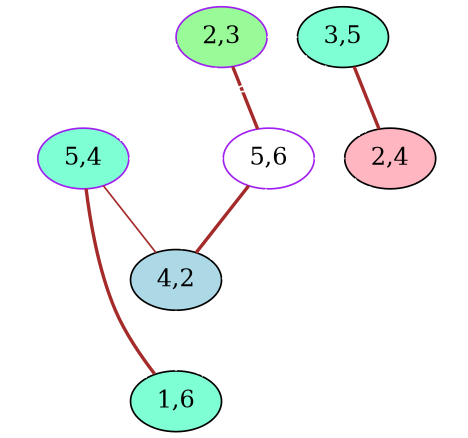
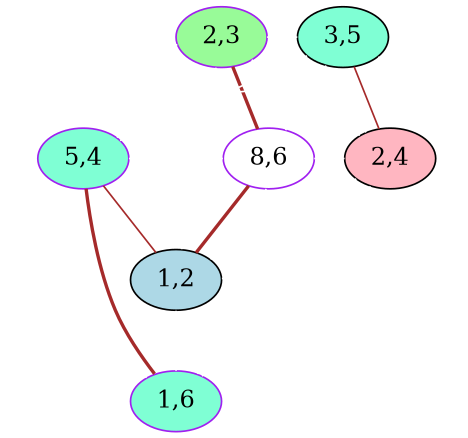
  graph {
    node [color=black fillcolor=aquamarine style=filled]
    edge [color=white]
    n1 [color=purple fillcolor=palegreen label="2,3"]
    n2 [label="3,5"]
    n3 [color=purple label="5,4"]
-   n4 [color=purple fillcolor=white label="5,6"]
+   n4 [color=purple fillcolor=white label="8,6"]
    n5 [fillcolor=lightpink label="2,4"]
-   n6 [label="1,6"]
-   n7 [fillcolor=lightblue label="4,2"]
+   n6 [color=purple label="1,6"]
+   n7 [fillcolor=lightblue label="1,2"]
    subgraph sub_1 {
      rank=same
      n1
      n2
    }
    subgraph sub_2 {
      rank=same
      n3
      n4
      n5
    }
    n1 -- n2
    n1 -- n4 [color=brown style=bold]
    n1 -- n5
    n1 -- n6
    n2 -- n3
    n2 -- n4
-   n2 -- n5 [color=brown style=bold]
+   n2 -- n5 [color=brown style=solid]
    n3 -- n4
    n3 -- n5
    n3 -- n6 [color=brown style=bold]
    n4 -- n5
    n4 -- n6
    n4 -- n7 [color=brown style=bold]
    n5 -- n6
    n7 -- n1
    n7 -- n2
    n7 -- n3 [color=brown style=solid]
    n7 -- n5
    n7 -- n6
  }
